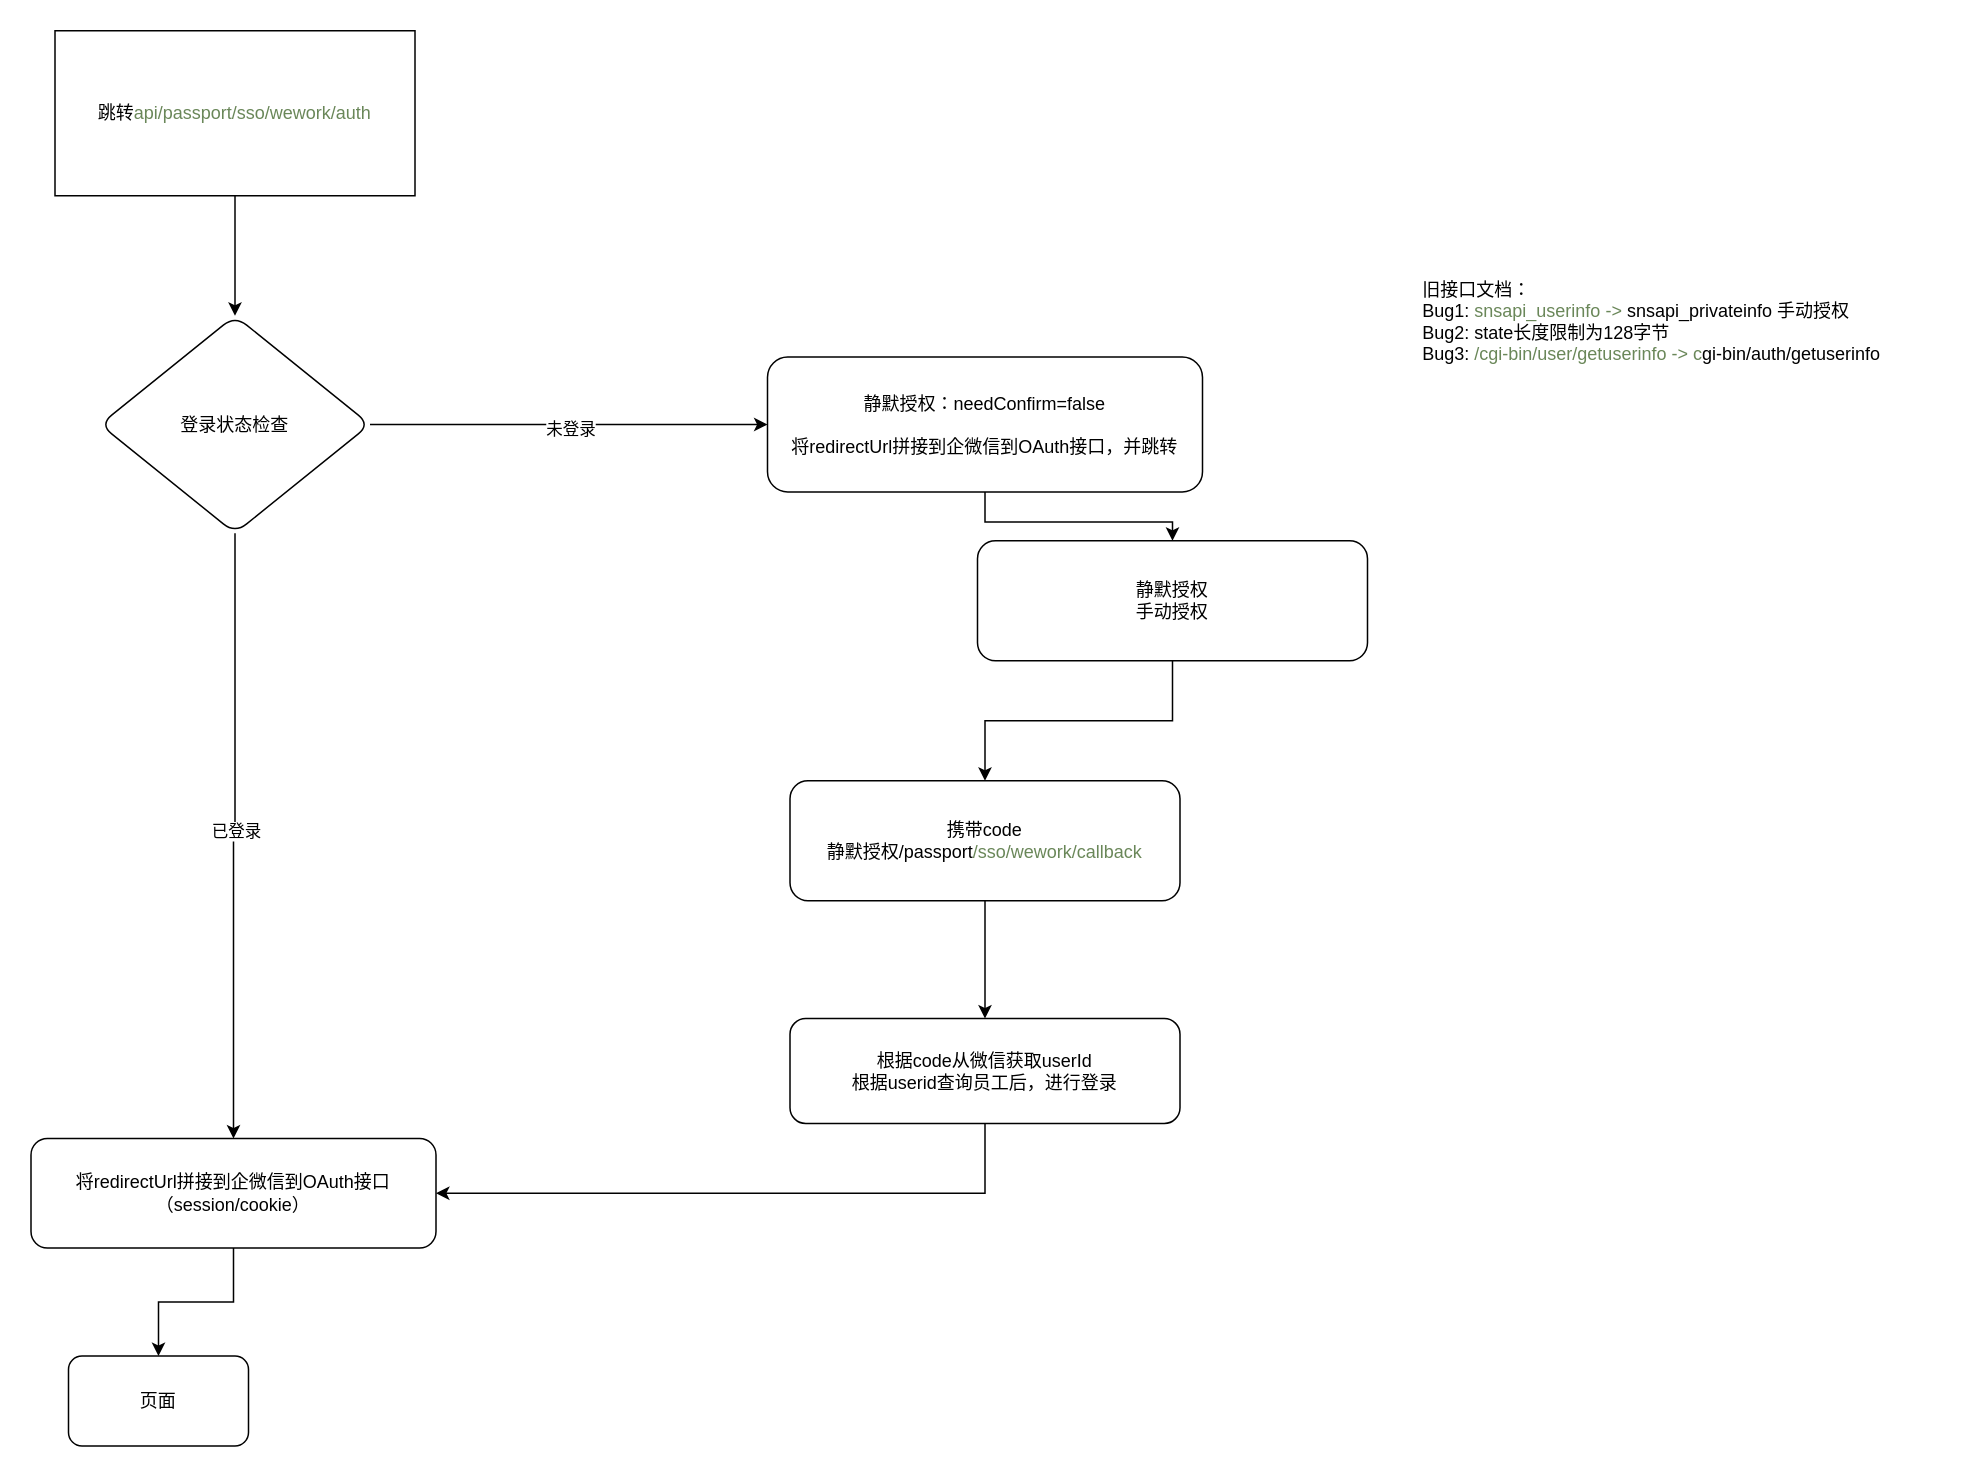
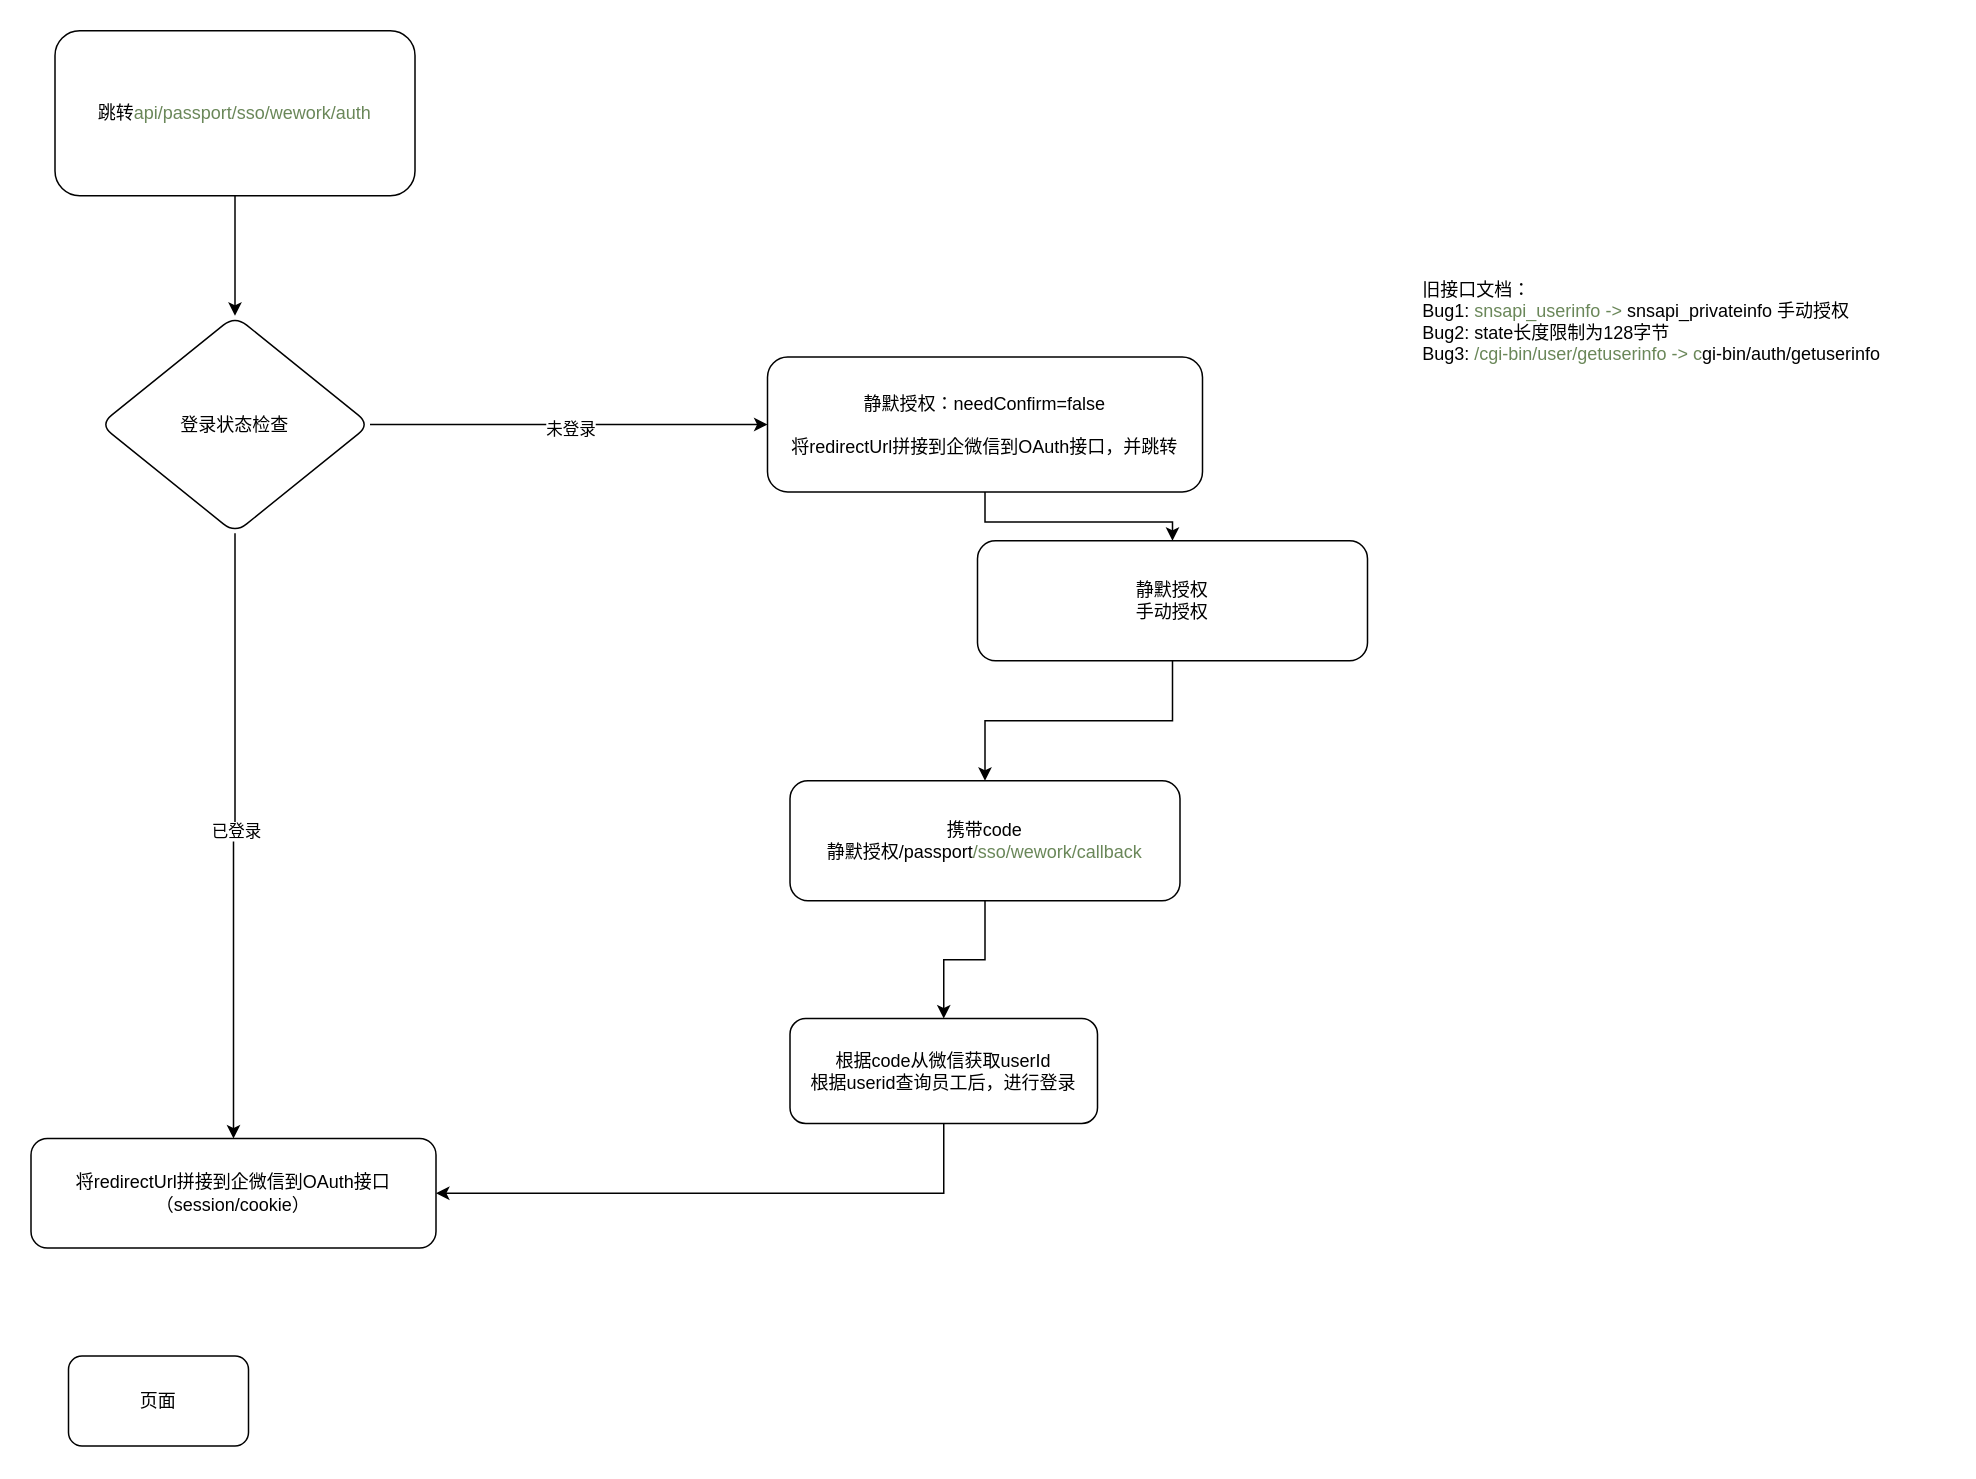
  <mxCell id="0" />
  <mxCell id="1" parent="0" />
  <mxCell id="2" value="" style="edgeStyle=orthogonalEdgeStyle;rounded=0;orthogonalLoop=1;jettySize=auto;html=1;" edge="1" parent="1" source="3" target="8"><mxGeometry relative="1" as="geometry" /></mxCell>
- <mxCell id="3" value="跳转&lt;span style=&quot;color:#6a8759;&quot;&gt;api/passport/sso/wework/auth&lt;/span&gt;" style="whiteSpace=wrap;html=1;fontSize=12;glass=0;strokeWidth=1;shadow=0;rounded=0;" parent="1" vertex="1"><mxGeometry x="36" y="20" width="240" height="110" as="geometry" /></mxCell>
+ <mxCell id="3" value="跳转&lt;span style=&quot;color:#6a8759;&quot;&gt;api/passport/sso/wework/auth&lt;/span&gt;" style="rounded=1;whiteSpace=wrap;html=1;fontSize=12;glass=0;strokeWidth=1;shadow=0;" parent="1" vertex="1"><mxGeometry x="36" y="20" width="240" height="110" as="geometry" /></mxCell>
  <mxCell id="4" value="" style="edgeStyle=orthogonalEdgeStyle;rounded=0;orthogonalLoop=1;jettySize=auto;html=1;" edge="1" parent="1" source="8" target="10"><mxGeometry relative="1" as="geometry" /></mxCell>
  <mxCell id="5" value="已登录" style="edgeLabel;html=1;align=center;verticalAlign=middle;resizable=0;points=[];" vertex="1" connectable="0" parent="4"><mxGeometry x="-0.022" relative="1" as="geometry"><mxPoint as="offset" /></mxGeometry></mxCell>
  <mxCell id="6" value="" style="edgeStyle=orthogonalEdgeStyle;rounded=0;orthogonalLoop=1;jettySize=auto;html=1;" edge="1" parent="1" source="8" target="12"><mxGeometry relative="1" as="geometry" /></mxCell>
  <mxCell id="7" value="未登录" style="edgeLabel;html=1;align=center;verticalAlign=middle;resizable=0;points=[];" vertex="1" connectable="0" parent="6"><mxGeometry x="0.006" y="-3" relative="1" as="geometry"><mxPoint as="offset" /></mxGeometry></mxCell>
  <mxCell id="8" value="登录状态检查" style="rhombus;whiteSpace=wrap;html=1;rounded=1;glass=0;strokeWidth=1;shadow=0;" vertex="1" parent="1"><mxGeometry x="66" y="210" width="180" height="145" as="geometry" /></mxCell>
- <mxCell id="9" style="edgeStyle=orthogonalEdgeStyle;rounded=0;orthogonalLoop=1;jettySize=auto;html=1;exitX=0.5;exitY=1;exitDx=0;exitDy=0;" edge="1" parent="1" source="10" target="20"><mxGeometry relative="1" as="geometry" /></mxCell>
  <mxCell id="10" value="将redirectUrl拼接到企微信到OAuth接口（session/cookie）" style="rounded=1;whiteSpace=wrap;html=1;glass=0;strokeWidth=1;shadow=0;" vertex="1" parent="1"><mxGeometry x="20" y="758.5" width="270" height="73" as="geometry" /></mxCell>
  <mxCell id="11" style="edgeStyle=orthogonalEdgeStyle;rounded=0;orthogonalLoop=1;jettySize=auto;html=1;exitX=0.5;exitY=1;exitDx=0;exitDy=0;" edge="1" parent="1" source="12" target="15"><mxGeometry relative="1" as="geometry" /></mxCell>
  <mxCell id="12" value="&lt;div&gt;静默授权：needConfirm=false&lt;/div&gt;&lt;div&gt;&lt;br&gt;&lt;/div&gt;&lt;div&gt;将redirectUrl拼接到企微信到OAuth接口，并跳转&lt;/div&gt;" style="whiteSpace=wrap;html=1;rounded=1;glass=0;strokeWidth=1;shadow=0;" vertex="1" parent="1"><mxGeometry x="511" y="237.5" width="290" height="90" as="geometry" /></mxCell>
  <mxCell id="13" value="&lt;div align=&quot;left&quot;&gt;旧接口文档：&lt;br&gt;&lt;/div&gt;&lt;div align=&quot;left&quot;&gt;Bug1: &lt;span style=&quot;color:#6a8759;&quot;&gt;snsapi_userinfo -&amp;gt; &lt;/span&gt;snsapi_privateinfo 手动授权&lt;/div&gt;&lt;div align=&quot;left&quot;&gt;Bug2: state长度限制为128字节&lt;/div&gt;&lt;div align=&quot;left&quot;&gt;Bug3: &lt;span style=&quot;color:#6a8759;&quot;&gt;/cgi-bin/user/getuserinfo -&amp;gt; c&lt;/span&gt;gi-bin/auth/getuserinfo&lt;/div&gt;" style="text;html=1;align=left;verticalAlign=middle;whiteSpace=wrap;rounded=0;" vertex="1" parent="1"><mxGeometry x="946" y="150" width="349" height="127.5" as="geometry" /></mxCell>
  <mxCell id="14" value="" style="edgeStyle=orthogonalEdgeStyle;rounded=0;orthogonalLoop=1;jettySize=auto;html=1;" edge="1" parent="1" source="15" target="17"><mxGeometry relative="1" as="geometry" /></mxCell>
  <mxCell id="15" value="&lt;div&gt;静默授权&lt;/div&gt;&lt;div&gt;手动授权&lt;br&gt;&lt;/div&gt;" style="whiteSpace=wrap;html=1;rounded=1;glass=0;strokeWidth=1;shadow=0;" vertex="1" parent="1"><mxGeometry x="651" y="360" width="260" height="80" as="geometry" /></mxCell>
  <mxCell id="16" style="edgeStyle=orthogonalEdgeStyle;rounded=0;orthogonalLoop=1;jettySize=auto;html=1;" edge="1" parent="1" source="17" target="19"><mxGeometry relative="1" as="geometry" /></mxCell>
  <mxCell id="17" value="&lt;div&gt;携带code&lt;/div&gt;&lt;div&gt;静默授权/passport&lt;span style=&quot;color:#6a8759;&quot;&gt;/sso/wework/callback&lt;/span&gt;&lt;/div&gt;" style="whiteSpace=wrap;html=1;rounded=1;glass=0;strokeWidth=1;shadow=0;" vertex="1" parent="1"><mxGeometry x="526" y="520" width="260" height="80" as="geometry" /></mxCell>
  <mxCell id="18" style="edgeStyle=orthogonalEdgeStyle;rounded=0;orthogonalLoop=1;jettySize=auto;html=1;exitX=0.5;exitY=1;exitDx=0;exitDy=0;entryX=1;entryY=0.5;entryDx=0;entryDy=0;" edge="1" parent="1" source="19" target="10"><mxGeometry relative="1" as="geometry" /></mxCell>
- <mxCell id="19" value="&lt;div&gt;根据code从微信获取userId&lt;/div&gt;&lt;div&gt;根据userid查询员工后，进行登录&lt;/div&gt;" style="whiteSpace=wrap;html=1;rounded=1;glass=0;strokeWidth=1;shadow=0;" vertex="1" parent="1"><mxGeometry x="526" y="678.5" width="260" height="70" as="geometry" /></mxCell>
+ <mxCell id="19" value="&lt;div&gt;根据code从微信获取userId&lt;/div&gt;&lt;div&gt;根据userid查询员工后，进行登录&lt;/div&gt;" style="whiteSpace=wrap;html=1;rounded=1;glass=0;strokeWidth=1;shadow=0;" vertex="1" parent="1"><mxGeometry x="526" y="678.5" width="205" height="70" as="geometry" /></mxCell>
  <mxCell id="20" value="页面" style="rounded=1;whiteSpace=wrap;html=1;" vertex="1" parent="1"><mxGeometry x="45" y="903.5" width="120" height="60" as="geometry" /></mxCell>
